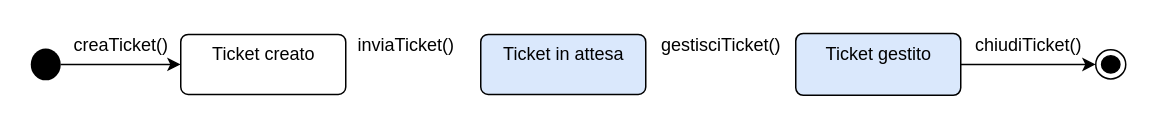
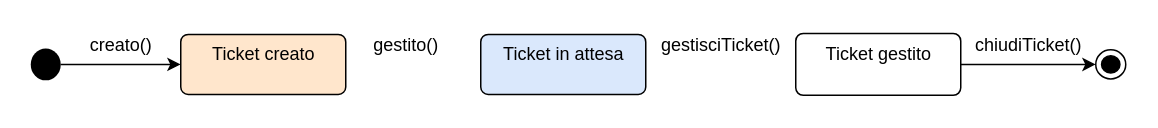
  <mxCell id="0" />
  <mxCell id="1" parent="0" />
  <mxCell id="2" style="edgeStyle=orthogonalEdgeStyle;rounded=0;orthogonalLoop=1;jettySize=auto;html=1;entryX=0;entryY=0.5;entryDx=0;entryDy=0;" edge="1" parent="1" source="3" target="4"><mxGeometry relative="1" as="geometry" /></mxCell>
  <mxCell id="3" value="" style="ellipse;fillColor=#000000;strokeColor=none;" vertex="1" parent="1"><mxGeometry x="20" y="31.64" width="20" height="21.25" as="geometry" /></mxCell>
- <mxCell id="4" value="Ticket creato" style="html=1;align=center;verticalAlign=top;rounded=1;absoluteArcSize=1;arcSize=10;dashed=0;" vertex="1" parent="1"><mxGeometry x="120" y="22.26" width="110" height="40" as="geometry" /></mxCell>
+ <mxCell id="4" value="Ticket creato" style="html=1;align=center;verticalAlign=top;rounded=1;absoluteArcSize=1;arcSize=10;dashed=0;fillColor=#ffe6cc;" vertex="1" parent="1"><mxGeometry x="120" y="22.26" width="110" height="40" as="geometry" /></mxCell>
  <mxCell id="5" value="Ticket in attesa" style="html=1;align=center;verticalAlign=top;rounded=1;absoluteArcSize=1;arcSize=10;dashed=0;fillColor=#dae8fc;" vertex="1" parent="1"><mxGeometry x="320" y="22.26" width="110" height="40" as="geometry" /></mxCell>
- <mxCell id="6" value="creaTicket()" style="text;html=1;align=center;verticalAlign=middle;resizable=0;points=[];autosize=1;" vertex="1" parent="1"><mxGeometry x="40" y="20.38" width="80" height="20" as="geometry" /></mxCell>
- <mxCell id="7" value="inviaTicket()" style="text;html=1;align=center;verticalAlign=middle;resizable=0;points=[];autosize=1;" vertex="1" parent="1"><mxGeometry x="230" y="20.38" width="80" height="20" as="geometry" /></mxCell>
+ <mxCell id="6" value="creato()" style="text;html=1;align=center;verticalAlign=middle;resizable=0;points=[];autosize=1;" vertex="1" parent="1"><mxGeometry x="40" y="20.38" width="80" height="20" as="geometry" /></mxCell>
+ <mxCell id="7" value="gestito()" style="text;html=1;align=center;verticalAlign=middle;resizable=0;points=[];autosize=1;" vertex="1" parent="1"><mxGeometry x="230" y="20.38" width="80" height="20" as="geometry" /></mxCell>
  <mxCell id="8" style="edgeStyle=orthogonalEdgeStyle;rounded=0;orthogonalLoop=1;jettySize=auto;html=1;" edge="1" parent="1" source="9" target="11"><mxGeometry relative="1" as="geometry" /></mxCell>
- <mxCell id="9" value="Ticket gestito" style="html=1;align=center;verticalAlign=top;rounded=1;absoluteArcSize=1;arcSize=10;dashed=0;fillColor=#dae8fc;" vertex="1" parent="1"><mxGeometry x="530" y="21.63" width="110" height="41.25" as="geometry" /></mxCell>
+ <mxCell id="9" value="Ticket gestito" style="html=1;align=center;verticalAlign=top;rounded=1;absoluteArcSize=1;arcSize=10;dashed=0;" vertex="1" parent="1"><mxGeometry x="530" y="21.63" width="110" height="41.25" as="geometry" /></mxCell>
  <mxCell id="10" value="gestisciTicket()" style="text;html=1;align=center;verticalAlign=middle;resizable=0;points=[];autosize=1;" vertex="1" parent="1"><mxGeometry x="430" y="20.38" width="100" height="20" as="geometry" /></mxCell>
  <mxCell id="11" value="" style="ellipse;html=1;shape=endState;fillColor=#000000;strokeColor=#000000;" vertex="1" parent="1"><mxGeometry x="730" y="32.58" width="20" height="19.36" as="geometry" /></mxCell>
  <mxCell id="12" value="chiudiTicket()" style="text;html=1;align=center;verticalAlign=middle;resizable=0;points=[];autosize=1;" vertex="1" parent="1"><mxGeometry x="640" y="20.38" width="90" height="20" as="geometry" /></mxCell>
